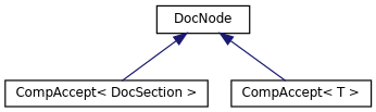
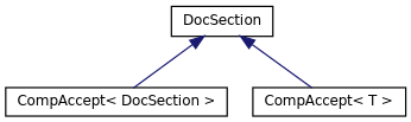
  digraph {
    node [color=black fillcolor=white fontname=Helvetica fontsize=10 shape=record style=filled]
    edge [color=midnightblue dir=back fontname=Helvetica fontsize=10 labelfontname=Helvetica labelfontsize=10 style=solid]
    n1 [height=0.2 label="CompAccept\< DocSection \>" width=0.4]
-   n2 [height=0.2 label=DocNode width=0.4]
+   n2 [height=0.2 label=DocSection width=0.4]
    n3 [height=0.2 label="CompAccept\< T \>" width=0.4]
    n2 -> n1
    n2 -> n3
  }
